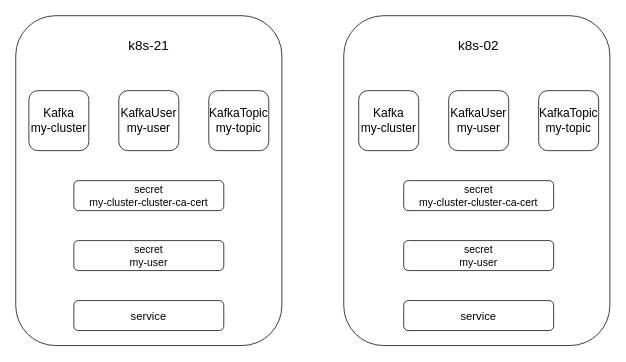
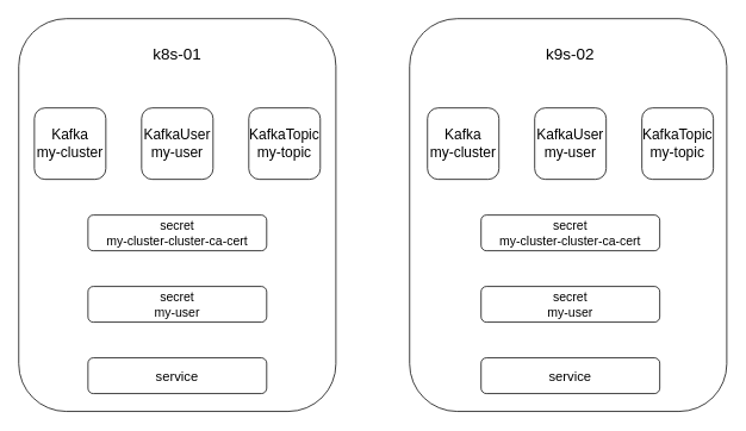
  <mxCell id="0" />
  <mxCell id="1" parent="0" />
  <mxCell id="2" value="" style="rounded=1;whiteSpace=wrap;html=1;" vertex="1" parent="1"><mxGeometry x="458" y="20" width="355" height="440" as="geometry" /></mxCell>
  <mxCell id="3" value="" style="rounded=1;whiteSpace=wrap;html=1;" vertex="1" parent="1"><mxGeometry x="20.5" y="20" width="355" height="440" as="geometry" /></mxCell>
  <mxCell id="4" value="&lt;font style=&quot;font-size: 16px&quot;&gt;KafkaUser&lt;br&gt;my-user&lt;/font&gt;" style="rounded=1;whiteSpace=wrap;html=1;" parent="1" vertex="1"><mxGeometry x="158" y="120" width="80" height="80" as="geometry" /></mxCell>
  <mxCell id="5" value="&lt;font style=&quot;font-size: 16px&quot;&gt;KafkaTopic&lt;br&gt;my-topic&lt;/font&gt;" style="rounded=1;whiteSpace=wrap;html=1;" parent="1" vertex="1"><mxGeometry x="278" y="120" width="80" height="80" as="geometry" /></mxCell>
  <mxCell id="6" value="&lt;font style=&quot;font-size: 16px&quot;&gt;Kafka&lt;br&gt;my-cluster&lt;/font&gt;" style="rounded=1;whiteSpace=wrap;html=1;" parent="1" vertex="1"><mxGeometry x="38" y="120" width="80" height="80" as="geometry" /></mxCell>
  <mxCell id="7" value="&lt;font style=&quot;font-size: 14px&quot;&gt;secret&lt;br&gt;my-cluster-cluster-ca-cert&lt;/font&gt;" style="rounded=1;whiteSpace=wrap;html=1;" parent="1" vertex="1"><mxGeometry x="98" y="240" width="200" height="40" as="geometry" /></mxCell>
  <mxCell id="8" value="&lt;font style=&quot;font-size: 15px&quot;&gt;service&lt;/font&gt;" style="rounded=1;whiteSpace=wrap;html=1;" parent="1" vertex="1"><mxGeometry x="98" y="400" width="200" height="40" as="geometry" /></mxCell>
  <mxCell id="9" value="&lt;font style=&quot;font-size: 14px&quot;&gt;secret&lt;br&gt;my-user&lt;/font&gt;" style="rounded=1;whiteSpace=wrap;html=1;" parent="1" vertex="1"><mxGeometry x="98" y="320" width="200" height="40" as="geometry" /></mxCell>
- <mxCell id="10" value="&lt;font style=&quot;font-size: 18px&quot;&gt;k8s-21&lt;/font&gt;" style="rounded=1;whiteSpace=wrap;html=1;strokeColor=none;" vertex="1" parent="1"><mxGeometry x="158" y="40" width="80" height="40" as="geometry" /></mxCell>
- <mxCell id="11" value="&lt;font style=&quot;font-size: 18px&quot;&gt;k8s-02&lt;/font&gt;" style="rounded=1;whiteSpace=wrap;html=1;strokeColor=none;" vertex="1" parent="1"><mxGeometry x="598" y="40" width="80" height="40" as="geometry" /></mxCell>
+ <mxCell id="10" value="&lt;font style=&quot;font-size: 18px&quot;&gt;k8s-01&lt;/font&gt;" style="rounded=1;whiteSpace=wrap;html=1;strokeColor=none;" vertex="1" parent="1"><mxGeometry x="158" y="40" width="80" height="40" as="geometry" /></mxCell>
+ <mxCell id="11" value="&lt;font style=&quot;font-size: 18px&quot;&gt;k9s-02&lt;/font&gt;" style="rounded=1;whiteSpace=wrap;html=1;strokeColor=none;" vertex="1" parent="1"><mxGeometry x="598" y="40" width="80" height="40" as="geometry" /></mxCell>
  <mxCell id="12" value="&lt;font style=&quot;font-size: 16px&quot;&gt;KafkaUser&lt;br&gt;my-user&lt;/font&gt;" style="rounded=1;whiteSpace=wrap;html=1;" vertex="1" parent="1"><mxGeometry x="598" y="120" width="80" height="80" as="geometry" /></mxCell>
  <mxCell id="13" value="&lt;font style=&quot;font-size: 16px&quot;&gt;KafkaTopic&lt;br&gt;my-topic&lt;/font&gt;" style="rounded=1;whiteSpace=wrap;html=1;" vertex="1" parent="1"><mxGeometry x="718" y="120" width="80" height="80" as="geometry" /></mxCell>
  <mxCell id="14" value="&lt;font style=&quot;font-size: 16px&quot;&gt;Kafka&lt;br&gt;my-cluster&lt;/font&gt;" style="rounded=1;whiteSpace=wrap;html=1;" vertex="1" parent="1"><mxGeometry x="478" y="120" width="80" height="80" as="geometry" /></mxCell>
  <mxCell id="15" value="&lt;font style=&quot;font-size: 14px&quot;&gt;secret&lt;br&gt;my-cluster-cluster-ca-cert&lt;/font&gt;" style="rounded=1;whiteSpace=wrap;html=1;" vertex="1" parent="1"><mxGeometry x="538" y="240" width="200" height="40" as="geometry" /></mxCell>
  <mxCell id="16" value="&lt;font style=&quot;font-size: 15px&quot;&gt;service&lt;/font&gt;" style="rounded=1;whiteSpace=wrap;html=1;" vertex="1" parent="1"><mxGeometry x="538" y="400" width="200" height="40" as="geometry" /></mxCell>
  <mxCell id="17" value="&lt;font style=&quot;font-size: 14px&quot;&gt;secret&lt;br&gt;my-user&lt;/font&gt;" style="rounded=1;whiteSpace=wrap;html=1;" vertex="1" parent="1"><mxGeometry x="538" y="320" width="200" height="40" as="geometry" /></mxCell>
